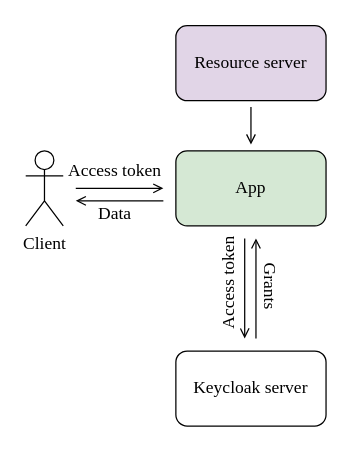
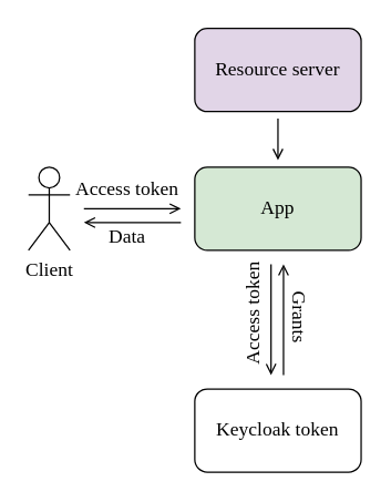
  <mxCell id="0" />
  <mxCell id="1" parent="0" />
  <mxCell id="2" value="App" style="rounded=1;whiteSpace=wrap;html=1;fontSize=14;fontFamily=Times New Roman;fillColor=#d5e8d4;" vertex="1" parent="1"><mxGeometry x="140" y="120" width="120" height="60" as="geometry" /></mxCell>
  <mxCell id="3" value="Client" style="shape=umlActor;verticalLabelPosition=bottom;verticalAlign=top;html=1;outlineConnect=0;fontSize=14;fontFamily=Times New Roman;" vertex="1" parent="1"><mxGeometry x="20" y="120" width="30" height="60" as="geometry" /></mxCell>
  <mxCell id="4" value="" style="endArrow=open;html=1;rounded=0;endFill=0;fontSize=14;fontFamily=Times New Roman;" edge="1" parent="1"><mxGeometry width="50" height="50" relative="1" as="geometry"><mxPoint x="60" y="150" as="sourcePoint" /><mxPoint x="130" y="150" as="targetPoint" /></mxGeometry></mxCell>
  <mxCell id="5" value="Access token" style="edgeLabel;html=1;align=center;verticalAlign=middle;resizable=0;points=[];fontSize=14;fontFamily=Times New Roman;" vertex="1" connectable="0" parent="4"><mxGeometry y="8" relative="1" as="geometry"><mxPoint x="-5" y="-6" as="offset" /></mxGeometry></mxCell>
  <mxCell id="6" value="" style="endArrow=open;html=1;rounded=0;endFill=0;fontSize=14;fontFamily=Times New Roman;" edge="1" parent="1"><mxGeometry width="50" height="50" relative="1" as="geometry"><mxPoint x="130" y="160" as="sourcePoint" /><mxPoint x="60" y="160" as="targetPoint" /></mxGeometry></mxCell>
  <mxCell id="7" value="Data" style="edgeLabel;html=1;align=center;verticalAlign=middle;resizable=0;points=[];fontSize=14;fontFamily=Times New Roman;" vertex="1" connectable="0" parent="6"><mxGeometry y="8" relative="1" as="geometry"><mxPoint x="-5" y="2" as="offset" /></mxGeometry></mxCell>
  <mxCell id="8" value="Resource server" style="rounded=1;whiteSpace=wrap;html=1;fontSize=14;fontFamily=Times New Roman;fillColor=#e1d5e7;" vertex="1" parent="1"><mxGeometry x="140" y="20" width="120" height="60" as="geometry" /></mxCell>
- <mxCell id="9" value="Keycloak server" style="rounded=1;whiteSpace=wrap;html=1;fontSize=14;fontFamily=Times New Roman;" vertex="1" parent="1"><mxGeometry x="140" y="280" width="120" height="60" as="geometry" /></mxCell>
+ <mxCell id="9" value="Keycloak token" style="rounded=1;whiteSpace=wrap;html=1;fontSize=14;fontFamily=Times New Roman;" vertex="1" parent="1"><mxGeometry x="140" y="280" width="120" height="60" as="geometry" /></mxCell>
  <mxCell id="10" value="" style="endArrow=open;html=1;rounded=0;endFill=0;entryX=0.5;entryY=0;entryDx=0;entryDy=0;fontSize=14;fontFamily=Times New Roman;" edge="1" parent="1"><mxGeometry width="50" height="50" relative="1" as="geometry"><mxPoint x="200" y="85" as="sourcePoint" /><mxPoint x="200" y="115" as="targetPoint" /></mxGeometry></mxCell>
  <mxCell id="11" value="" style="endArrow=open;html=1;rounded=0;endFill=0;fontSize=14;fontFamily=Times New Roman;" edge="1" parent="1"><mxGeometry width="50" height="50" relative="1" as="geometry"><mxPoint x="195" y="190" as="sourcePoint" /><mxPoint x="195" y="270" as="targetPoint" /></mxGeometry></mxCell>
  <mxCell id="12" value="Access token" style="edgeLabel;html=1;align=center;verticalAlign=middle;resizable=0;points=[];rotation=270;fontSize=14;fontFamily=Times New Roman;" vertex="1" connectable="0" parent="11"><mxGeometry y="8" relative="1" as="geometry"><mxPoint x="-21" y="-3" as="offset" /></mxGeometry></mxCell>
  <mxCell id="13" value="" style="endArrow=none;html=1;rounded=0;endFill=0;startArrow=open;startFill=0;fontSize=14;fontFamily=Times New Roman;" edge="1" parent="1"><mxGeometry width="50" height="50" relative="1" as="geometry"><mxPoint x="204" y="190" as="sourcePoint" /><mxPoint x="204" y="270" as="targetPoint" /></mxGeometry></mxCell>
  <mxCell id="14" value="Grants" style="edgeLabel;html=1;align=center;verticalAlign=middle;resizable=0;points=[];rotation=90;fontSize=14;fontFamily=Times New Roman;" vertex="1" connectable="0" parent="13"><mxGeometry y="8" relative="1" as="geometry"><mxPoint x="4" y="-3" as="offset" /></mxGeometry></mxCell>
